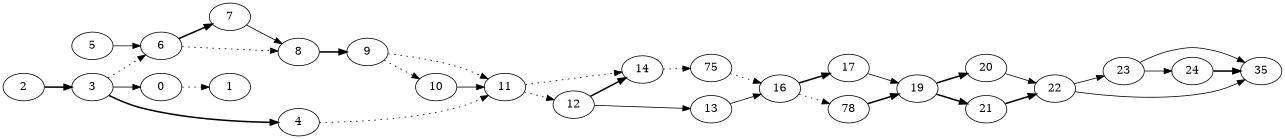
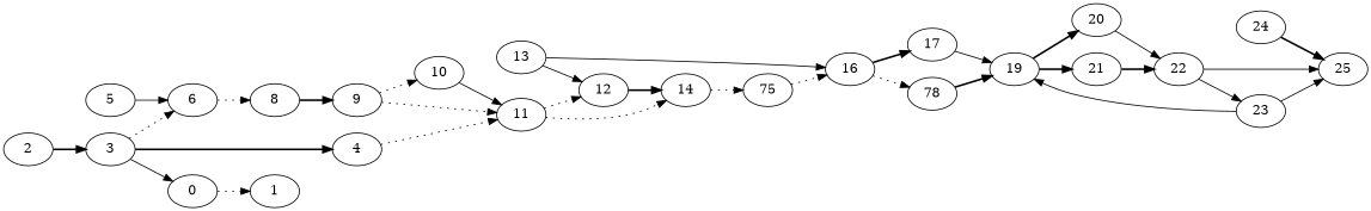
  digraph {
    rankdir=LR
    edge [style=solid]
    0
    1
    3
    4
    6
    2
    11
-   7
    8
    5
    9
    10
    12
    14
    13
    n16 [label=75]
    16
    17
    n19 [label=78]
    19
    20
    21
    22
    23
-   25 [label=35]
+   25
    24
    0 -> 1 [style=dotted]
    3 -> 0
    3 -> 4 [style=bold]
    3 -> 6 [style=dotted]
    4 -> 11 [style=dotted]
-   6 -> 7 [style=bold]
    6 -> 8 [style=dotted]
    2 -> 3 [style=bold]
    11 -> 12 [style=dotted]
    11 -> 14 [style=dotted]
-   7 -> 8
    8 -> 9 [style=bold]
    5 -> 6
    9 -> 11 [style=dotted]
    9 -> 10 [style=dotted]
    10 -> 11
    12 -> 14 [style=bold]
-   12 -> 13
+   13 -> 12
    14 -> n16 [style=dotted]
    13 -> 16
    n16 -> 16 [style=dotted]
    16 -> 17 [style=bold]
    16 -> n19 [style=dotted]
    17 -> 19
    n19 -> 19 [style=bold]
    19 -> 20 [style=bold]
    19 -> 21 [style=bold]
    20 -> 22
    21 -> 22 [style=bold]
    22 -> 23
    22 -> 25
    23 -> 25
-   23 -> 24
+   23 -> 19
    24 -> 25 [style=bold]
  }
